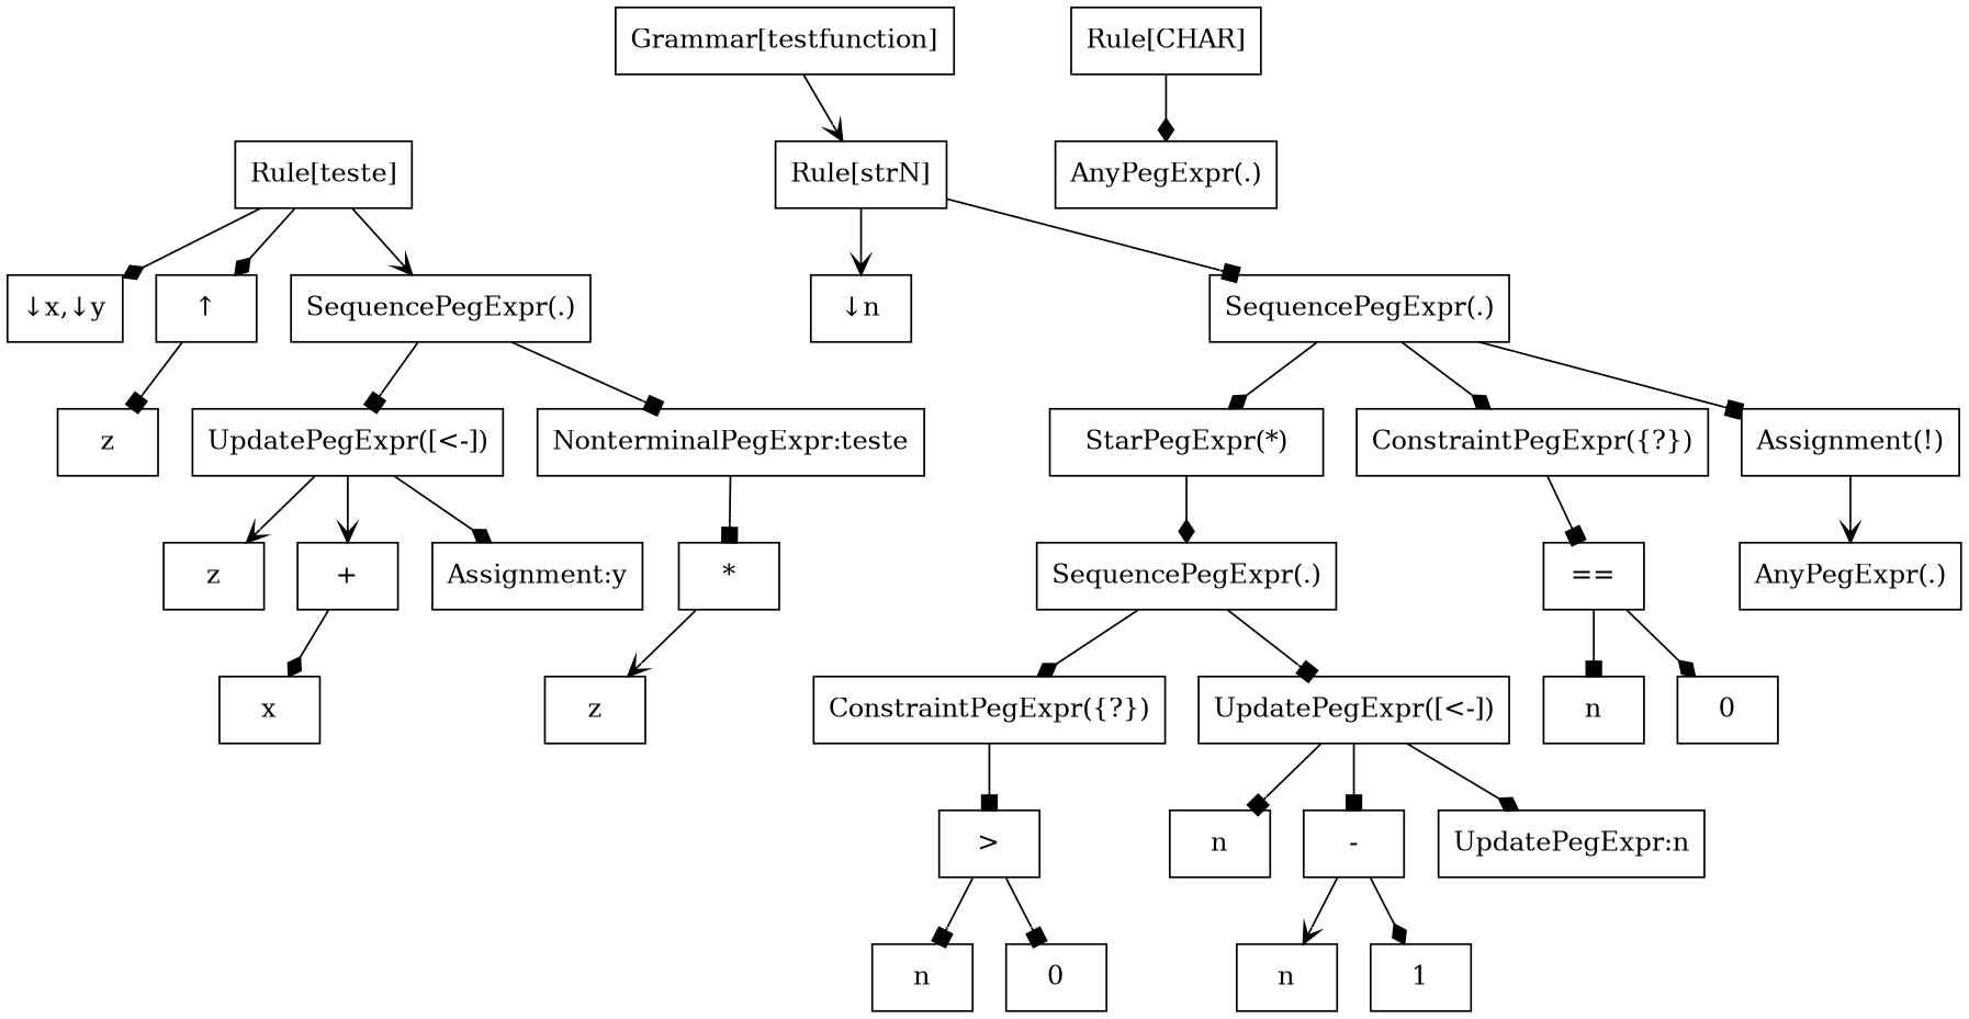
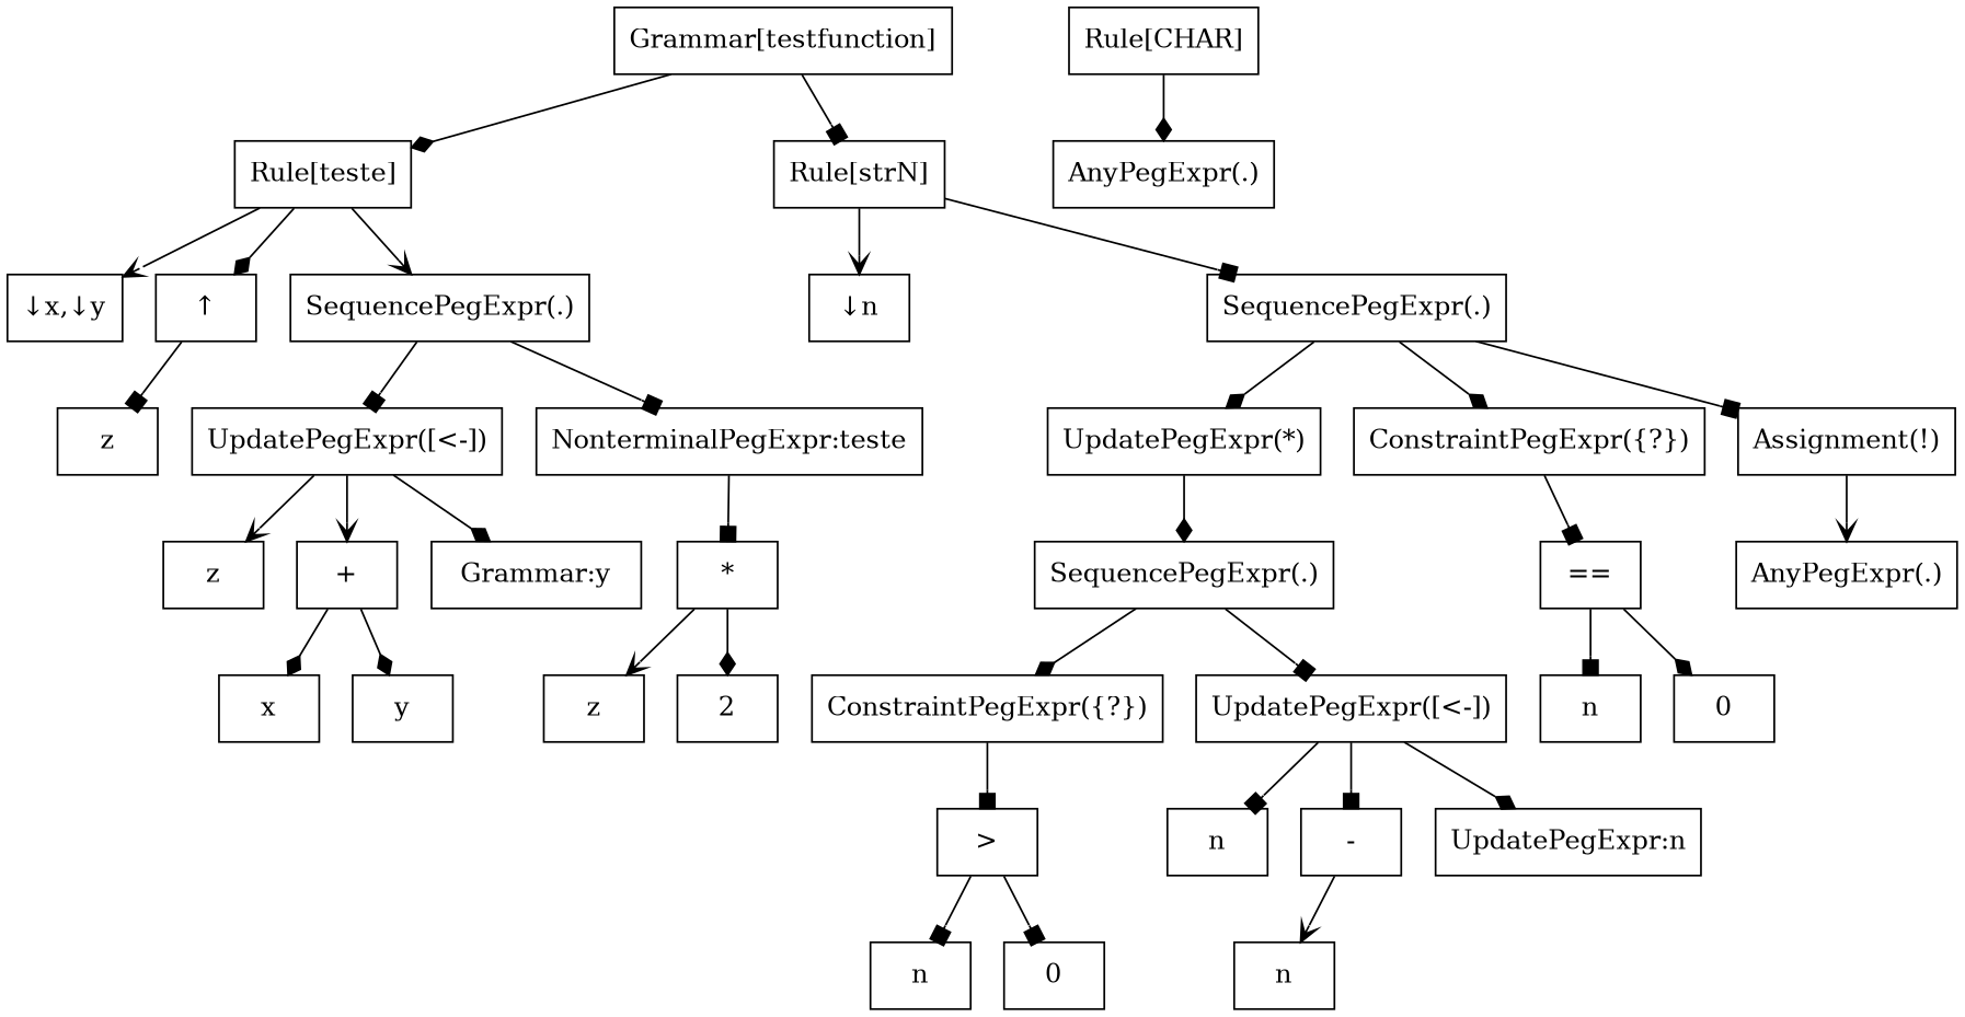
  digraph {
    node [shape=box]
    edge [arrowhead=diamond]
    n1 [label="Grammar[testfunction]"]
    n2 [label="Rule[teste]"]
    n3 [label="Rule[strN]"]
    n4 [label="↓x,↓y"]
    n5 [label="↑"]
    n6 [label="SequencePegExpr(.)"]
    n7 [label="↓n"]
    n8 [label="SequencePegExpr(.)"]
    n9 [label="Rule[CHAR]"]
    n10 [label="AnyPegExpr(.)"]
    n11 [label=z]
    n12 [label="UpdatePegExpr([<-])"]
    n13 [label="NonterminalPegExpr:teste"]
    n14 [label=z]
    n15 [label="+"]
-   n16 [label="Assignment:y"]
+   n16 [label="Grammar:y"]
    n17 [label="*"]
    n18 [label=x]
+   n19 [label=y]
    n20 [label=z]
-   n22 [label="StarPegExpr(*)"]
+   n21 [label=2]
+   n22 [label="UpdatePegExpr(*)"]
    n23 [label="ConstraintPegExpr({?})"]
    n24 [label="Assignment(!)"]
    n25 [label="SequencePegExpr(.)"]
    n26 [label="=="]
    n27 [label="AnyPegExpr(.)"]
    n28 [label="ConstraintPegExpr({?})"]
    n29 [label="UpdatePegExpr([<-])"]
    n30 [label="\>"]
    n31 [label=n]
    n32 [label="-"]
    n33 [label="UpdatePegExpr:n"]
    n34 [label=n]
    n35 [label=0]
    n36 [label=n]
-   n37 [label=1]
    n38 [label=n]
    n39 [label=0]
-   n1 -> n3 [arrowhead=vee]
-   n2 -> n4
+   n1 -> n2
+   n1 -> n3 [arrowhead=box]
+   n2 -> n4 [arrowhead=vee]
    n2 -> n5
    n2 -> n6 [arrowhead=vee]
    n3 -> n7 [arrowhead=vee]
    n3 -> n8 [arrowhead=box]
    n5 -> n11 [arrowhead=box]
    n6 -> n12 [arrowhead=box]
    n6 -> n13 [arrowhead=box]
    n8 -> n22
    n8 -> n23
    n8 -> n24 [arrowhead=box]
    n9 -> n10
    n12 -> n14 [arrowhead=vee]
    n12 -> n15 [arrowhead=vee]
    n12 -> n16
    n13 -> n17 [arrowhead=box]
    n15 -> n18
+   n15 -> n19
    n17 -> n20 [arrowhead=vee]
+   n17 -> n21
    n22 -> n25
    n23 -> n26 [arrowhead=box]
    n24 -> n27 [arrowhead=vee]
    n25 -> n28
    n25 -> n29 [arrowhead=box]
    n26 -> n38 [arrowhead=box]
    n26 -> n39
    n28 -> n30 [arrowhead=box]
    n29 -> n31 [arrowhead=box]
    n29 -> n32 [arrowhead=box]
    n29 -> n33
    n30 -> n34 [arrowhead=box]
    n30 -> n35 [arrowhead=box]
    n32 -> n36 [arrowhead=vee]
-   n32 -> n37
  }
